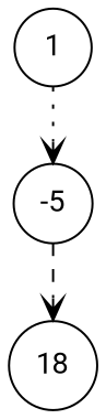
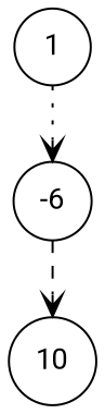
  digraph {
    fontname=Roboto
    node [fontname=Roboto shape=circle]
    edge [arrowhead=vee fontname=Roboto]
    n1 [label=1]
-   n2 [label=-5]
-   n3 [label=18]
+   n2 [label=-6]
+   n3 [label=10]
    n1 -> n2 [style=dotted]
    n2 -> n3 [style=dashed]
  }
